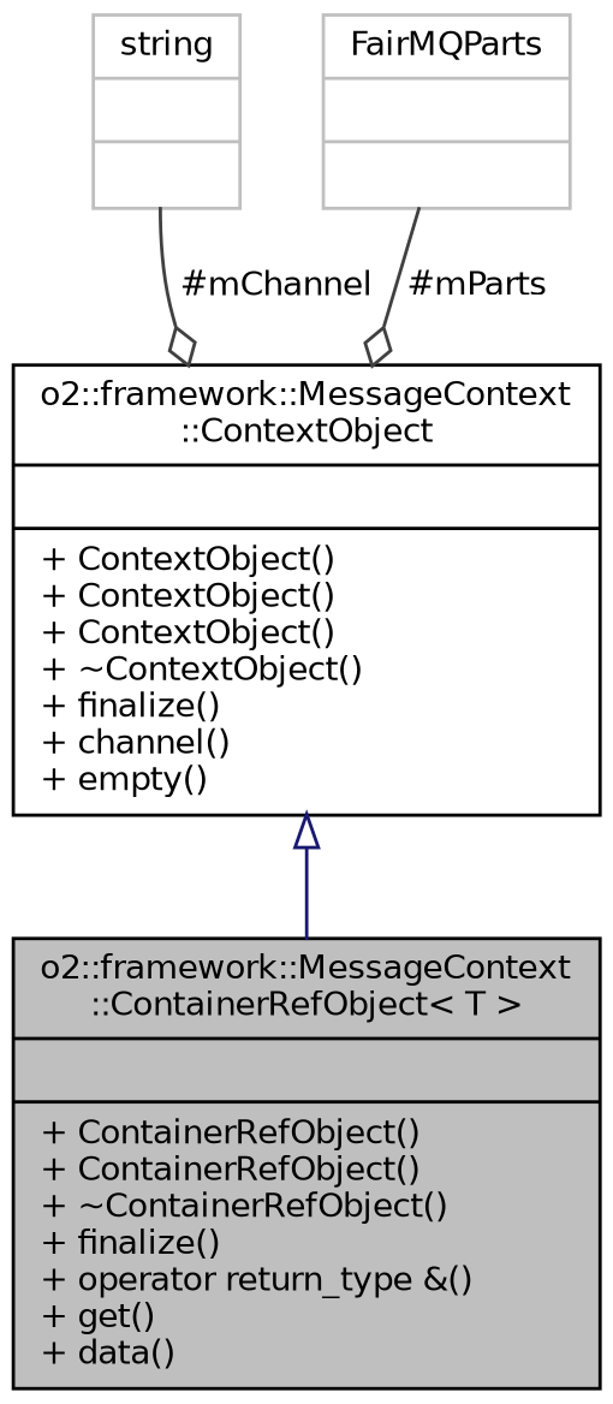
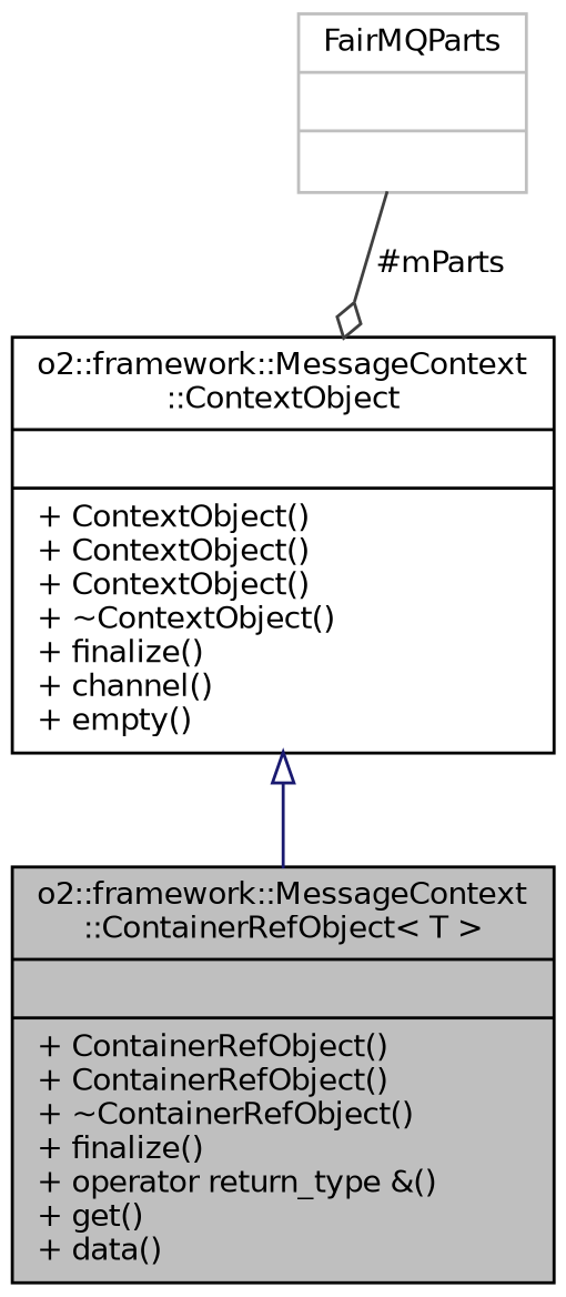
  digraph {
    node [color=black fontname=Helvetica fontsize=10 shape=record]
    edge [color=grey25 fontname=Helvetica fontsize=10 labelfontname=Helvetica labelfontsize=10 style=solid arrowhead=odiamond]
    n1 [fillcolor=grey75 fontcolor=black height=0.2 label="{o2::framework::MessageContext\l::ContainerRefObject\< T \>\n||+ ContainerRefObject()\l+ ContainerRefObject()\l+ ~ContainerRefObject()\l+ finalize()\l+ operator return_type &()\l+ get()\l+ data()\l}" style=filled width=0.4]
    n2 [height=0.2 label="{o2::framework::MessageContext\l::ContextObject\n||+ ContextObject()\l+ ContextObject()\l+ ContextObject()\l+ ~ContextObject()\l+ finalize()\l+ channel()\l+ empty()\l}" width=0.4]
-   n3 [color=grey75 height=0.2 label="{string\n||}" width=0.4]
    n4 [color=grey75 height=0.2 label="{FairMQParts\n||}" width=0.4]
    n2 -> n1 [arrowtail=onormal color=midnightblue dir=back arrowhead=""]
-   n3 -> n2 [label=" #mChannel"]
    n4 -> n2 [label=" #mParts"]
  }
